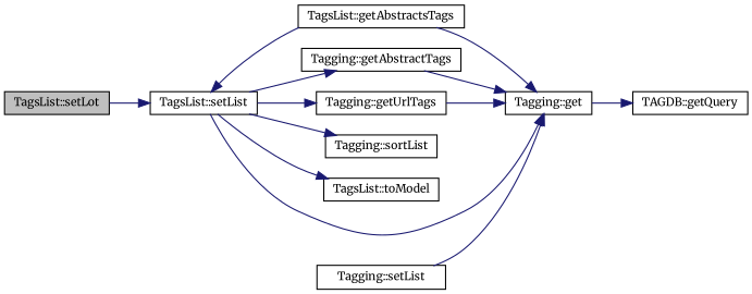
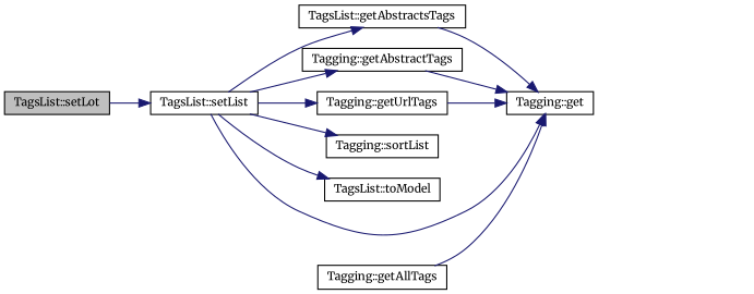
  digraph {
    fontname=Merriweather
    rankdir=LR
    node [color=black fillcolor=white fontname=Merriweather fontsize=10 shape=record style=filled]
    edge [color=midnightblue fontname=Merriweather fontsize=10 labelfontname=Helvetica labelfontsize=10 style=solid]
    n1 [fillcolor=grey75 fontcolor=black height=0.2 label="TagsList::setLot" width=0.4]
    n2 [height=0.2 label="TagsList::setList" width=0.4]
    n3 [height=0.2 label="TagsList::getAbstractsTags" width=0.4]
    n4 [height=0.2 label="Tagging::getAbstractTags" width=0.4]
    n5 [height=0.2 label="Tagging::getUrlTags" width=0.4]
    n6 [height=0.2 label="Tagging::sortList" width=0.4]
    n7 [height=0.2 label="TagsList::toModel" width=0.4]
    n8 [height=0.2 label="Tagging::get" width=0.4]
-   n9 [height=0.2 label="Tagging::setList" width=0.4]
-   n10 [height=0.2 label="TAGDB::getQuery" width=0.4]
+   n9 [height=0.2 label="Tagging::getAllTags" width=0.4]
    n1 -> n2
-   n3 -> n2
+   n2 -> n3
    n2 -> n4
    n2 -> n5
    n2 -> n6
    n2 -> n7
    n2 -> n8
    n3 -> n8
    n4 -> n8
    n5 -> n8
-   n8 -> n10
    n9 -> n8
  }
